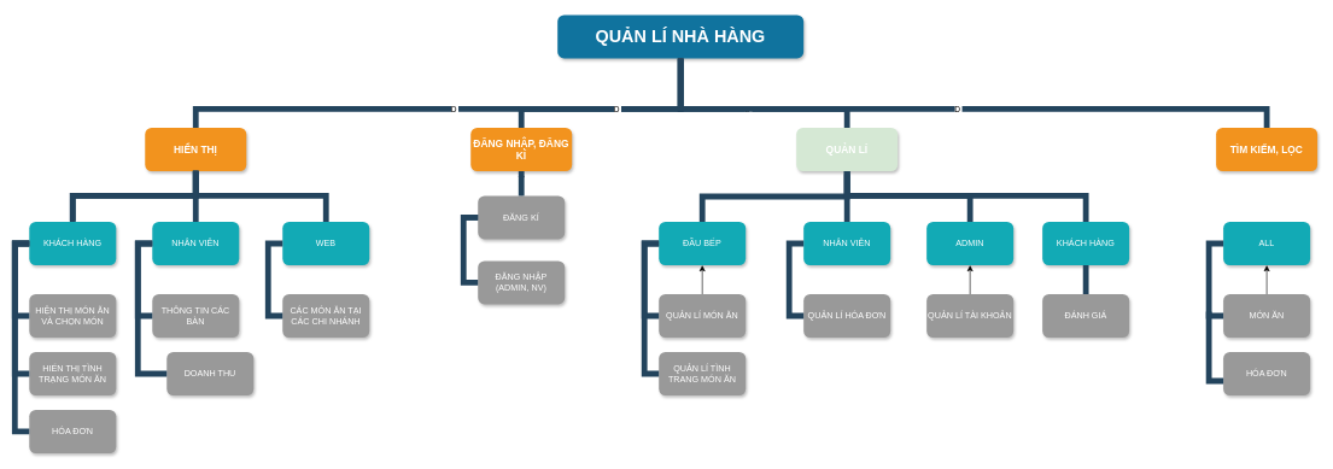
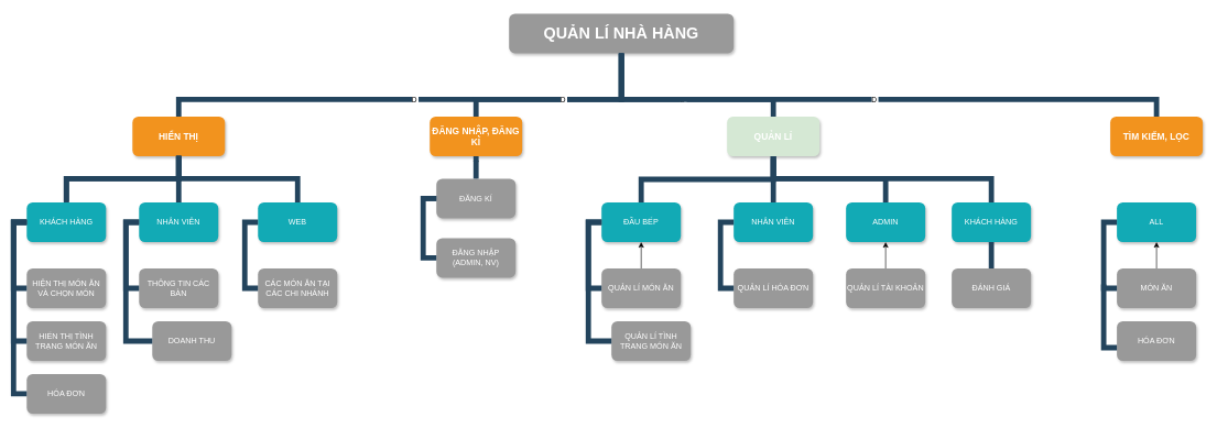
  <mxCell id="0" />
  <mxCell id="1" parent="0" />
- <mxCell id="2" value="QUẢN LÍ NHÀ HÀNG" style="whiteSpace=wrap;rounded=1;shadow=1;fillColor=#10739E;strokeColor=none;fontColor=#FFFFFF;fontStyle=1;fontSize=24" parent="1" vertex="1"><mxGeometry x="770" y="20" width="340" height="60" as="geometry" /></mxCell>
+ <mxCell id="2" value="QUẢN LÍ NHÀ HÀNG" style="whiteSpace=wrap;rounded=1;shadow=1;fillColor=#999999;strokeColor=none;fontColor=#FFFFFF;fontStyle=1;fontSize=24;" parent="1" vertex="1"><mxGeometry x="770" y="20" width="340" height="60" as="geometry" /></mxCell>
  <mxCell id="3" value="HIỂN THỊ" style="whiteSpace=wrap;rounded=1;fillColor=#F2931E;strokeColor=none;shadow=1;fontColor=#FFFFFF;fontStyle=1;fontSize=14" parent="1" vertex="1"><mxGeometry x="200" y="176" width="140" height="60" as="geometry" /></mxCell>
  <mxCell id="4" value="ĐĂNG NHẬP, ĐĂNG KÍ" style="whiteSpace=wrap;rounded=1;fillColor=#F2931E;strokeColor=none;shadow=1;fontColor=#FFFFFF;fontStyle=1;fontSize=14" parent="1" vertex="1"><mxGeometry x="650" y="176" width="140" height="60" as="geometry" /></mxCell>
  <mxCell id="5" value="QUẢN LÍ" style="whiteSpace=wrap;rounded=1;fillColor=#d5e8d4;strokeColor=none;shadow=1;fontColor=#FFFFFF;fontStyle=1;fontSize=14;" parent="1" vertex="1"><mxGeometry x="1100" y="176" width="140" height="60" as="geometry" /></mxCell>
  <mxCell id="6" value="" style="edgeStyle=none;rounded=0;orthogonalLoop=1;jettySize=auto;html=1;" edge="1" parent="1" source="7" target="4"><mxGeometry relative="1" as="geometry" /></mxCell>
  <mxCell id="7" value="ĐĂNG KÍ" style="whiteSpace=wrap;rounded=1;fillColor=#999999;strokeColor=none;shadow=1;fontColor=#FFFFFF;fontStyle=0" parent="1" vertex="1"><mxGeometry x="660" y="270" width="120" height="60" as="geometry" /></mxCell>
  <mxCell id="8" value="ĐĂNG NHẬP (ADMIN, NV)" style="whiteSpace=wrap;rounded=1;fillColor=#999999;strokeColor=none;shadow=1;fontColor=#FFFFFF;fontStyle=0" parent="1" vertex="1"><mxGeometry x="660" y="360" width="120" height="60" as="geometry" /></mxCell>
  <mxCell id="9" value="" style="edgeStyle=elbowEdgeStyle;elbow=horizontal;rounded=0;fontColor=#000000;endArrow=none;endFill=0;strokeWidth=8;strokeColor=#23445D;" parent="1" target="7" edge="1"><mxGeometry width="100" height="100" relative="1" as="geometry"><mxPoint x="660" y="300" as="sourcePoint" /><mxPoint x="650" y="400" as="targetPoint" /><Array as="points"><mxPoint x="640" y="350" /></Array></mxGeometry></mxCell>
  <mxCell id="10" value="" style="edgeStyle=elbowEdgeStyle;elbow=horizontal;rounded=0;fontColor=#000000;endArrow=none;endFill=0;strokeWidth=8;strokeColor=#23445D;" parent="1" target="8" edge="1"><mxGeometry width="100" height="100" relative="1" as="geometry"><mxPoint x="660" y="300" as="sourcePoint" /><mxPoint x="650" y="480" as="targetPoint" /><Array as="points"><mxPoint x="640" y="390" /></Array></mxGeometry></mxCell>
  <mxCell id="11" value="ĐẦU BẾP" style="whiteSpace=wrap;rounded=1;fillColor=#12AAB5;strokeColor=none;shadow=1;fontColor=#FFFFFF;" parent="1" vertex="1"><mxGeometry x="910" y="306" width="120" height="60" as="geometry" /></mxCell>
  <mxCell id="12" value="NHÂN VIÊN" style="whiteSpace=wrap;rounded=1;fillColor=#12AAB5;strokeColor=none;shadow=1;fontColor=#FFFFFF;" parent="1" vertex="1"><mxGeometry x="1110" y="306" width="120" height="60" as="geometry" /></mxCell>
  <mxCell id="13" value="" style="edgeStyle=none;rounded=0;orthogonalLoop=1;jettySize=auto;html=1;" edge="1" parent="1" source="14" target="11"><mxGeometry relative="1" as="geometry" /></mxCell>
  <mxCell id="14" value="QUẢN LÍ MÓN ĂN" style="whiteSpace=wrap;rounded=1;fillColor=#999999;strokeColor=none;shadow=1;fontColor=#FFFFFF;fontStyle=0" parent="1" vertex="1"><mxGeometry x="910" y="406" width="120" height="60" as="geometry" /></mxCell>
- <mxCell id="15" value="QUẢN LÍ TÌNH TRANG MÓN ĂN" style="whiteSpace=wrap;rounded=1;fillColor=#999999;strokeColor=none;shadow=1;fontColor=#FFFFFF;fontStyle=0" parent="1" vertex="1"><mxGeometry x="910" y="486" width="120" height="60" as="geometry" /></mxCell>
+ <mxCell id="15" value="QUẢN LÍ TÌNH TRANG MÓN ĂN" style="whiteSpace=wrap;rounded=1;fillColor=#999999;strokeColor=none;shadow=1;fontColor=#FFFFFF;fontStyle=0" parent="1" vertex="1"><mxGeometry x="925" y="486" width="120" height="60" as="geometry" /></mxCell>
  <mxCell id="16" value="QUẢN LÍ HÓA ĐƠN" style="whiteSpace=wrap;rounded=1;fillColor=#999999;strokeColor=none;shadow=1;fontColor=#FFFFFF;fontStyle=0" parent="1" vertex="1"><mxGeometry x="1110" y="406" width="120" height="60" as="geometry" /></mxCell>
  <mxCell id="17" value="" style="edgeStyle=elbowEdgeStyle;elbow=horizontal;rounded=0;fontColor=#000000;endArrow=none;endFill=0;strokeWidth=8;strokeColor=#23445D;" parent="1" source="11" target="14" edge="1"><mxGeometry width="100" height="100" relative="1" as="geometry"><mxPoint x="890" y="336" as="sourcePoint" /><mxPoint x="900" y="436" as="targetPoint" /><Array as="points"><mxPoint x="890" y="386" /></Array></mxGeometry></mxCell>
  <mxCell id="18" value="" style="edgeStyle=elbowEdgeStyle;elbow=horizontal;rounded=0;fontColor=#000000;endArrow=none;endFill=0;strokeWidth=8;strokeColor=#23445D;" parent="1" source="11" target="15" edge="1"><mxGeometry width="100" height="100" relative="1" as="geometry"><mxPoint x="900" y="336" as="sourcePoint" /><mxPoint x="900" y="516" as="targetPoint" /><Array as="points"><mxPoint x="890" y="426" /></Array></mxGeometry></mxCell>
  <mxCell id="19" value="" style="edgeStyle=elbowEdgeStyle;elbow=horizontal;rounded=0;fontColor=#000000;endArrow=none;endFill=0;strokeWidth=8;strokeColor=#23445D;" parent="1" source="12" target="16" edge="1"><mxGeometry width="100" height="100" relative="1" as="geometry"><mxPoint x="1080" y="336" as="sourcePoint" /><mxPoint x="1090" y="436" as="targetPoint" /><Array as="points"><mxPoint x="1090" y="386" /></Array></mxGeometry></mxCell>
  <mxCell id="20" value="" style="elbow=vertical;rounded=0;fontColor=#000000;endArrow=none;endFill=0;strokeWidth=8;strokeColor=#23445D;" parent="1" source="4" edge="1"><mxGeometry width="100" height="100" relative="1" as="geometry"><mxPoint x="530" y="276" as="sourcePoint" /><mxPoint x="720" y="270" as="targetPoint" /></mxGeometry></mxCell>
  <mxCell id="21" value="" style="edgeStyle=elbowEdgeStyle;elbow=vertical;rounded=0;fontColor=#000000;endArrow=none;endFill=0;strokeWidth=8;strokeColor=#23445D;" parent="1" source="5" target="11" edge="1"><mxGeometry width="100" height="100" relative="1" as="geometry"><mxPoint x="1070" y="306" as="sourcePoint" /><mxPoint x="970" y="196" as="targetPoint" /></mxGeometry></mxCell>
  <mxCell id="22" value="" style="edgeStyle=elbowEdgeStyle;elbow=vertical;rounded=0;fontColor=#000000;endArrow=none;endFill=0;strokeWidth=8;strokeColor=#23445D;" parent="1" source="5" target="12" edge="1"><mxGeometry width="100" height="100" relative="1" as="geometry"><mxPoint x="1160" y="296" as="sourcePoint" /><mxPoint x="1260" y="196" as="targetPoint" /></mxGeometry></mxCell>
  <mxCell id="23" value="D" style="edgeStyle=elbowEdgeStyle;elbow=vertical;rounded=0;fontColor=#000000;endArrow=none;endFill=0;strokeWidth=8;strokeColor=#23445D;exitX=0.5;exitY=1;exitDx=0;exitDy=0;" parent="1" source="2" target="3" edge="1"><mxGeometry width="100" height="100" relative="1" as="geometry"><mxPoint x="940" y="116" as="sourcePoint" /><mxPoint x="450" y="56" as="targetPoint" /><Array as="points"><mxPoint x="670" y="150" /></Array></mxGeometry></mxCell>
  <mxCell id="24" value="D" style="edgeStyle=elbowEdgeStyle;elbow=vertical;rounded=0;fontColor=#000000;endArrow=none;endFill=0;strokeWidth=8;strokeColor=#23445D;exitX=0.5;exitY=1;exitDx=0;exitDy=0;entryX=0.5;entryY=0;entryDx=0;entryDy=0;" edge="1" parent="1" source="2" target="4"><mxGeometry width="100" height="100" relative="1" as="geometry"><mxPoint x="950" y="90" as="sourcePoint" /><mxPoint x="410" y="186" as="targetPoint" /><Array as="points"><mxPoint x="860" y="150" /></Array></mxGeometry></mxCell>
  <mxCell id="25" value="D" style="edgeStyle=elbowEdgeStyle;elbow=vertical;rounded=0;fontColor=#000000;endArrow=none;endFill=0;strokeWidth=8;strokeColor=#23445D;exitX=0.5;exitY=1;exitDx=0;exitDy=0;" edge="1" parent="1" source="2" target="5"><mxGeometry width="100" height="100" relative="1" as="geometry"><mxPoint x="950" y="90" as="sourcePoint" /><mxPoint x="780" y="186" as="targetPoint" /><Array as="points"><mxPoint x="980" y="150" /></Array></mxGeometry></mxCell>
  <mxCell id="26" value="D" style="edgeStyle=elbowEdgeStyle;elbow=vertical;rounded=0;fontColor=#000000;endArrow=none;endFill=0;strokeWidth=8;strokeColor=#23445D;exitX=0.5;exitY=1;exitDx=0;exitDy=0;" edge="1" parent="1" source="2" target="50"><mxGeometry width="100" height="100" relative="1" as="geometry"><mxPoint x="950" y="90" as="sourcePoint" /><mxPoint x="1700" y="186" as="targetPoint" /><Array as="points"><mxPoint x="1250" y="150" /></Array></mxGeometry></mxCell>
  <mxCell id="27" value="KHÁCH HÀNG" style="whiteSpace=wrap;rounded=1;fillColor=#12AAB5;strokeColor=none;shadow=1;fontColor=#FFFFFF;" vertex="1" parent="1"><mxGeometry x="40" y="306" width="120" height="60" as="geometry" /></mxCell>
  <mxCell id="28" value="HIỆN THỊ MÓN ĂN VÀ CHỌN MÓN" style="whiteSpace=wrap;rounded=1;fillColor=#999999;strokeColor=none;shadow=1;fontColor=#FFFFFF;fontStyle=0" vertex="1" parent="1"><mxGeometry x="40" y="406" width="120" height="60" as="geometry" /></mxCell>
  <mxCell id="29" value="HIỂN THỊ TÌNH TRẠNG MÓN ĂN" style="whiteSpace=wrap;rounded=1;fillColor=#999999;strokeColor=none;shadow=1;fontColor=#FFFFFF;fontStyle=0" vertex="1" parent="1"><mxGeometry x="40" y="486" width="120" height="60" as="geometry" /></mxCell>
  <mxCell id="30" value="HÓA ĐƠN" style="whiteSpace=wrap;rounded=1;fillColor=#999999;strokeColor=none;shadow=1;fontColor=#FFFFFF;fontStyle=0" vertex="1" parent="1"><mxGeometry x="40" y="566" width="120" height="60" as="geometry" /></mxCell>
  <mxCell id="31" value="" style="edgeStyle=elbowEdgeStyle;elbow=horizontal;rounded=0;fontColor=#000000;endArrow=none;endFill=0;strokeWidth=8;strokeColor=#23445D;" edge="1" source="27" target="28" parent="1"><mxGeometry width="100" height="100" relative="1" as="geometry"><mxPoint x="20" y="336" as="sourcePoint" /><mxPoint x="30" y="436" as="targetPoint" /><Array as="points"><mxPoint x="20" y="386" /></Array></mxGeometry></mxCell>
  <mxCell id="32" value="" style="edgeStyle=elbowEdgeStyle;elbow=horizontal;rounded=0;fontColor=#000000;endArrow=none;endFill=0;strokeWidth=8;strokeColor=#23445D;" edge="1" source="27" target="29" parent="1"><mxGeometry width="100" height="100" relative="1" as="geometry"><mxPoint x="30" y="336" as="sourcePoint" /><mxPoint x="30" y="516" as="targetPoint" /><Array as="points"><mxPoint x="20" y="426" /></Array></mxGeometry></mxCell>
  <mxCell id="33" value="" style="edgeStyle=elbowEdgeStyle;elbow=horizontal;rounded=0;fontColor=#000000;endArrow=none;endFill=0;strokeWidth=8;strokeColor=#23445D;" edge="1" source="27" target="30" parent="1"><mxGeometry width="100" height="100" relative="1" as="geometry"><mxPoint x="30" y="336" as="sourcePoint" /><mxPoint x="30" y="596" as="targetPoint" /><Array as="points"><mxPoint x="20" y="476" /></Array></mxGeometry></mxCell>
  <mxCell id="34" value="" style="edgeStyle=elbowEdgeStyle;elbow=vertical;rounded=0;fontColor=#000000;endArrow=none;endFill=0;strokeWidth=8;strokeColor=#23445D;entryX=0.5;entryY=0;entryDx=0;entryDy=0;" edge="1" parent="1"><mxGeometry width="100" height="100" relative="1" as="geometry"><mxPoint x="270" y="235" as="sourcePoint" /><mxPoint x="100" y="305" as="targetPoint" /></mxGeometry></mxCell>
  <mxCell id="35" value="" style="edgeStyle=elbowEdgeStyle;elbow=vertical;rounded=0;fontColor=#000000;endArrow=none;endFill=0;strokeWidth=8;strokeColor=#23445D;entryX=0.5;entryY=0;entryDx=0;entryDy=0;" edge="1" parent="1" target="36"><mxGeometry width="100" height="100" relative="1" as="geometry"><mxPoint x="270" y="235" as="sourcePoint" /><mxPoint x="370" y="305" as="targetPoint" /><Array as="points"><mxPoint x="320" y="270" /></Array></mxGeometry></mxCell>
  <mxCell id="36" value="NHÂN VIÊN" style="whiteSpace=wrap;rounded=1;fillColor=#12AAB5;strokeColor=none;shadow=1;fontColor=#FFFFFF;" vertex="1" parent="1"><mxGeometry x="210" y="306" width="120" height="60" as="geometry" /></mxCell>
  <mxCell id="37" value="THÔNG TIN CÁC BÀN" style="whiteSpace=wrap;rounded=1;fillColor=#999999;strokeColor=none;shadow=1;fontColor=#FFFFFF;fontStyle=0" vertex="1" parent="1"><mxGeometry x="210" y="406" width="120" height="60" as="geometry" /></mxCell>
  <mxCell id="38" value="DOANH THU" style="whiteSpace=wrap;rounded=1;fillColor=#999999;strokeColor=none;shadow=1;fontColor=#FFFFFF;fontStyle=0" vertex="1" parent="1"><mxGeometry x="230" y="486" width="120" height="60" as="geometry" /></mxCell>
  <mxCell id="39" value="" style="edgeStyle=elbowEdgeStyle;elbow=horizontal;rounded=0;fontColor=#000000;endArrow=none;endFill=0;strokeWidth=8;strokeColor=#23445D;" edge="1" source="36" target="37" parent="1"><mxGeometry width="100" height="100" relative="1" as="geometry"><mxPoint x="190" y="336" as="sourcePoint" /><mxPoint x="200" y="436" as="targetPoint" /><Array as="points"><mxPoint x="190" y="386" /></Array></mxGeometry></mxCell>
  <mxCell id="40" value="" style="edgeStyle=elbowEdgeStyle;elbow=horizontal;rounded=0;fontColor=#000000;endArrow=none;endFill=0;strokeWidth=8;strokeColor=#23445D;" edge="1" source="36" target="38" parent="1"><mxGeometry width="100" height="100" relative="1" as="geometry"><mxPoint x="200" y="336" as="sourcePoint" /><mxPoint x="200" y="516" as="targetPoint" /><Array as="points"><mxPoint x="190" y="426" /></Array></mxGeometry></mxCell>
  <mxCell id="41" value="WEB" style="whiteSpace=wrap;rounded=1;fillColor=#12AAB5;strokeColor=none;shadow=1;fontColor=#FFFFFF;" vertex="1" parent="1"><mxGeometry x="390" y="306" width="120" height="60" as="geometry" /></mxCell>
  <mxCell id="42" value="CÁC MÓN ĂN TẠI CÁC CHI NHÁNH" style="whiteSpace=wrap;rounded=1;fillColor=#999999;strokeColor=none;shadow=1;fontColor=#FFFFFF;fontStyle=0" vertex="1" parent="1"><mxGeometry x="390" y="406" width="120" height="60" as="geometry" /></mxCell>
  <mxCell id="43" value="" style="edgeStyle=elbowEdgeStyle;elbow=horizontal;rounded=0;fontColor=#000000;endArrow=none;endFill=0;strokeWidth=8;strokeColor=#23445D;" edge="1" parent="1"><mxGeometry width="100" height="100" relative="1" as="geometry"><mxPoint x="390" y="336" as="sourcePoint" /><mxPoint x="390" y="436" as="targetPoint" /><Array as="points"><mxPoint x="370" y="386" /></Array></mxGeometry></mxCell>
  <mxCell id="44" value="" style="edgeStyle=elbowEdgeStyle;elbow=vertical;rounded=0;fontColor=#000000;endArrow=none;endFill=0;strokeWidth=8;strokeColor=#23445D;entryX=0.5;entryY=0;entryDx=0;entryDy=0;exitX=0.5;exitY=1;exitDx=0;exitDy=0;" edge="1" parent="1" source="3" target="27"><mxGeometry width="100" height="100" relative="1" as="geometry"><mxPoint x="280" y="245" as="sourcePoint" /><mxPoint x="110" y="315" as="targetPoint" /><Array as="points"><mxPoint x="100" y="270" /></Array></mxGeometry></mxCell>
  <mxCell id="45" value="" style="edgeStyle=elbowEdgeStyle;elbow=vertical;rounded=0;fontColor=#000000;endArrow=none;endFill=0;strokeWidth=8;strokeColor=#23445D;entryX=0.5;entryY=0;entryDx=0;entryDy=0;exitX=0.5;exitY=1;exitDx=0;exitDy=0;" edge="1" parent="1" source="3"><mxGeometry width="100" height="100" relative="1" as="geometry"><mxPoint x="280" y="246" as="sourcePoint" /><mxPoint x="450" y="306" as="targetPoint" /><Array as="points"><mxPoint x="360" y="270" /></Array></mxGeometry></mxCell>
  <mxCell id="46" value="ADMIN" style="whiteSpace=wrap;rounded=1;fillColor=#12AAB5;strokeColor=none;shadow=1;fontColor=#FFFFFF;" vertex="1" parent="1"><mxGeometry x="1280" y="306" width="120" height="60" as="geometry" /></mxCell>
  <mxCell id="47" value="" style="edgeStyle=none;rounded=0;orthogonalLoop=1;jettySize=auto;html=1;" edge="1" parent="1" source="48" target="46"><mxGeometry relative="1" as="geometry" /></mxCell>
  <mxCell id="48" value="QUẢN LÍ TÀI KHOẢN" style="whiteSpace=wrap;rounded=1;fillColor=#999999;strokeColor=none;shadow=1;fontColor=#FFFFFF;fontStyle=0" vertex="1" parent="1"><mxGeometry x="1280" y="406" width="120" height="60" as="geometry" /></mxCell>
  <mxCell id="49" value="" style="edgeStyle=elbowEdgeStyle;elbow=vertical;rounded=0;fontColor=#000000;endArrow=none;endFill=0;strokeWidth=8;strokeColor=#23445D;entryX=0.5;entryY=0;entryDx=0;entryDy=0;exitX=0.5;exitY=1;exitDx=0;exitDy=0;" edge="1" parent="1" source="5" target="46"><mxGeometry width="100" height="100" relative="1" as="geometry"><mxPoint x="1080" y="246" as="sourcePoint" /><mxPoint x="1180" y="316" as="targetPoint" /><Array as="points"><mxPoint x="1210" y="270" /></Array></mxGeometry></mxCell>
  <mxCell id="50" value="TÌM KIẾM, LỌC" style="whiteSpace=wrap;rounded=1;fillColor=#F2931E;strokeColor=none;shadow=1;fontColor=#FFFFFF;fontStyle=1;fontSize=14" vertex="1" parent="1"><mxGeometry x="1680" y="176" width="140" height="60" as="geometry" /></mxCell>
  <mxCell id="51" value="ALL" style="whiteSpace=wrap;rounded=1;fillColor=#12AAB5;strokeColor=none;shadow=1;fontColor=#FFFFFF;" vertex="1" parent="1"><mxGeometry x="1690" y="306" width="120" height="60" as="geometry" /></mxCell>
  <mxCell id="52" value="" style="edgeStyle=none;rounded=0;orthogonalLoop=1;jettySize=auto;html=1;" edge="1" source="53" target="51" parent="1"><mxGeometry relative="1" as="geometry" /></mxCell>
  <mxCell id="53" value="MÓN ĂN" style="whiteSpace=wrap;rounded=1;fillColor=#999999;strokeColor=none;shadow=1;fontColor=#FFFFFF;fontStyle=0" vertex="1" parent="1"><mxGeometry x="1690" y="406" width="120" height="60" as="geometry" /></mxCell>
  <mxCell id="54" value="" style="edgeStyle=elbowEdgeStyle;elbow=horizontal;rounded=0;fontColor=#000000;endArrow=none;endFill=0;strokeWidth=8;strokeColor=#23445D;" edge="1" source="51" target="53" parent="1"><mxGeometry width="100" height="100" relative="1" as="geometry"><mxPoint x="1670" y="336" as="sourcePoint" /><mxPoint x="1680" y="436" as="targetPoint" /><Array as="points"><mxPoint x="1670" y="386" /></Array></mxGeometry></mxCell>
  <mxCell id="55" value="HÓA ĐƠN" style="whiteSpace=wrap;rounded=1;fillColor=#999999;strokeColor=none;shadow=1;fontColor=#FFFFFF;fontStyle=0" vertex="1" parent="1"><mxGeometry x="1690" y="486" width="120" height="60" as="geometry" /></mxCell>
  <mxCell id="56" value="" style="edgeStyle=elbowEdgeStyle;elbow=horizontal;rounded=0;fontColor=#000000;endArrow=none;endFill=0;strokeWidth=8;strokeColor=#23445D;" edge="1" parent="1"><mxGeometry width="100" height="100" relative="1" as="geometry"><mxPoint x="1670" y="430" as="sourcePoint" /><mxPoint x="1690" y="526" as="targetPoint" /><Array as="points"><mxPoint x="1670" y="436" /></Array></mxGeometry></mxCell>
  <mxCell id="57" value="ĐÁNH GIÁ" style="whiteSpace=wrap;rounded=1;fillColor=#999999;strokeColor=none;shadow=1;fontColor=#FFFFFF;fontStyle=0" vertex="1" parent="1"><mxGeometry x="1440" y="406" width="120" height="60" as="geometry" /></mxCell>
  <mxCell id="58" value="KHÁCH HÀNG" style="whiteSpace=wrap;rounded=1;fillColor=#12AAB5;strokeColor=none;shadow=1;fontColor=#FFFFFF;" vertex="1" parent="1"><mxGeometry x="1440" y="306" width="120" height="60" as="geometry" /></mxCell>
  <mxCell id="59" value="" style="edgeStyle=elbowEdgeStyle;elbow=vertical;rounded=0;fontColor=#000000;endArrow=none;endFill=0;strokeWidth=8;strokeColor=#23445D;" edge="1" parent="1" target="58"><mxGeometry width="100" height="100" relative="1" as="geometry"><mxPoint x="1170" y="240" as="sourcePoint" /><mxPoint x="1350" y="316" as="targetPoint" /><Array as="points"><mxPoint x="1340" y="270" /></Array></mxGeometry></mxCell>
  <mxCell id="60" value="" style="edgeStyle=elbowEdgeStyle;elbow=horizontal;rounded=0;fontColor=#000000;endArrow=none;endFill=0;strokeWidth=8;strokeColor=#23445D;entryX=0.5;entryY=0;entryDx=0;entryDy=0;exitX=0.5;exitY=1;exitDx=0;exitDy=0;" edge="1" parent="1" source="58" target="57"><mxGeometry width="100" height="100" relative="1" as="geometry"><mxPoint x="1340" y="376" as="sourcePoint" /><mxPoint x="1340" y="416" as="targetPoint" /><Array as="points"><mxPoint x="1500" y="380" /></Array></mxGeometry></mxCell>
